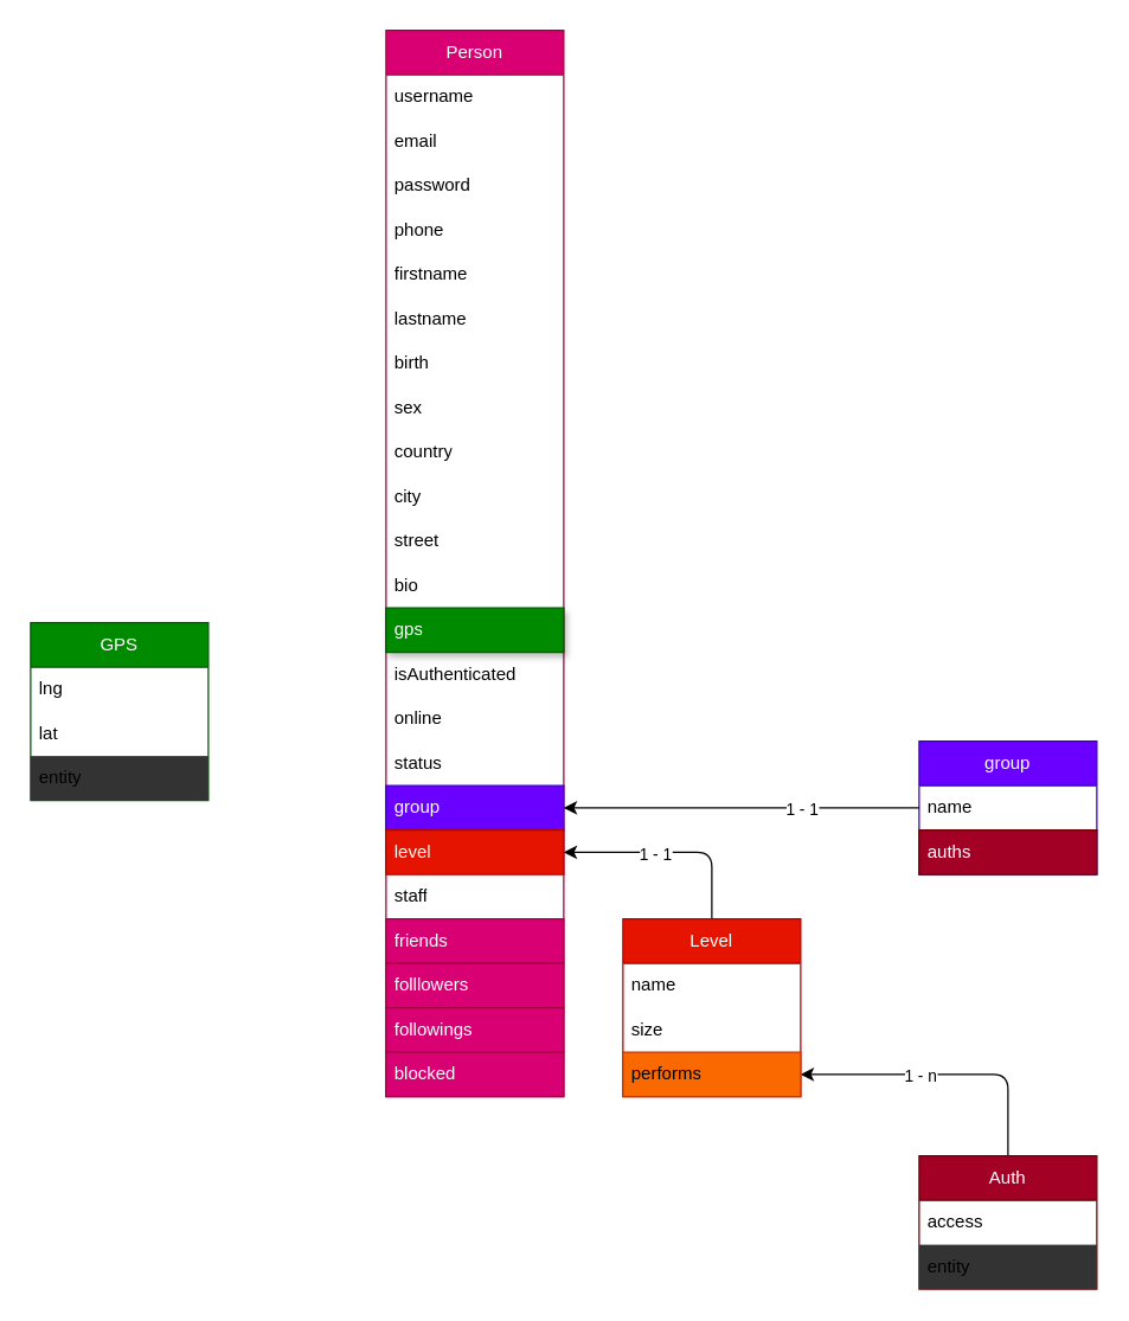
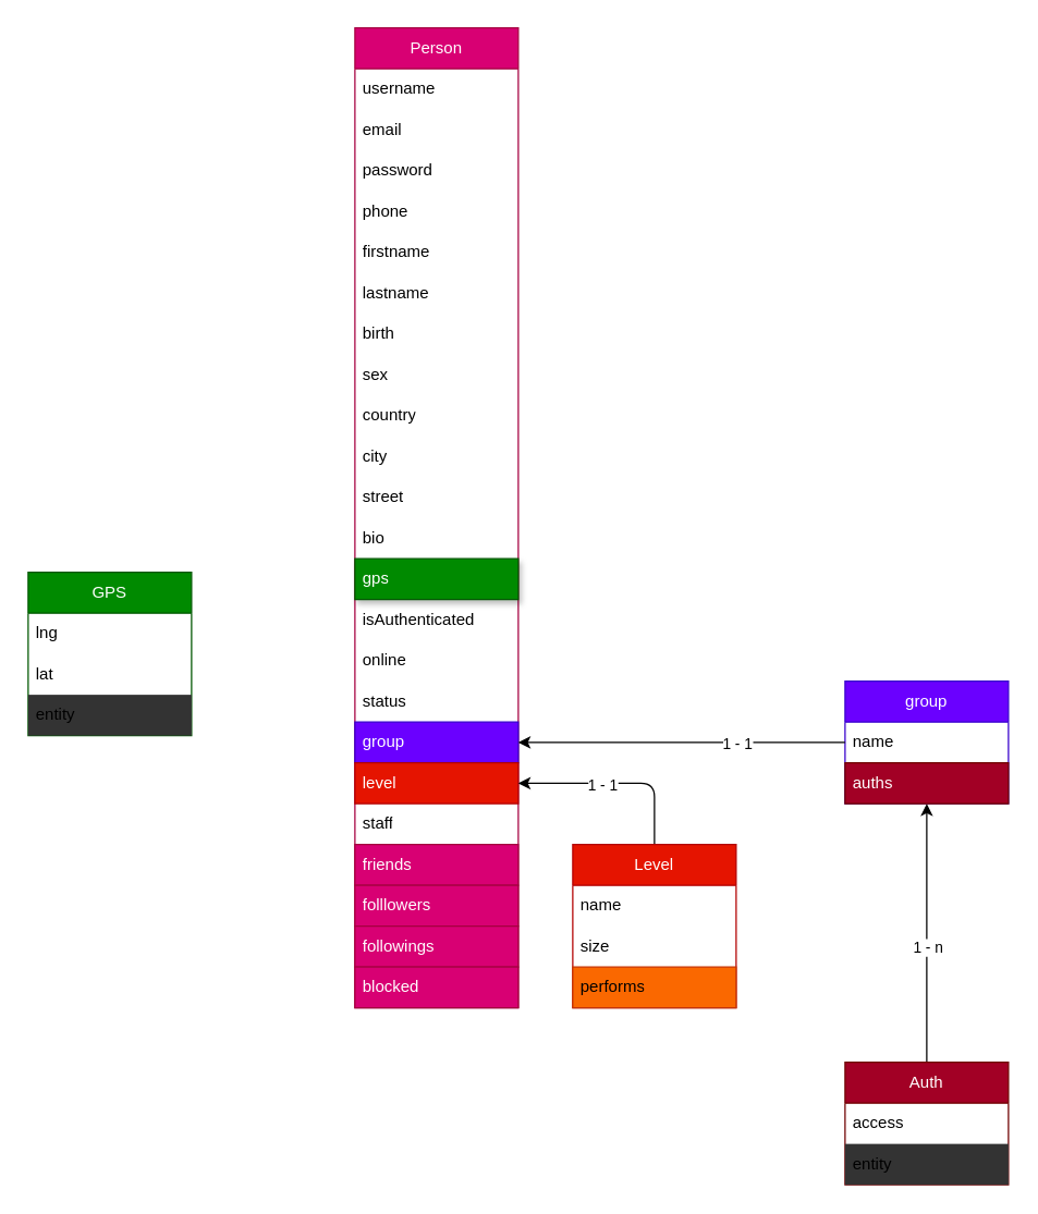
  <mxCell id="0" />
  <mxCell id="1" parent="0" />
  <mxCell id="2" value="Person" style="swimlane;fontStyle=0;childLayout=stackLayout;horizontal=1;startSize=30;horizontalStack=0;resizeParent=1;resizeParentMax=0;resizeLast=0;collapsible=1;marginBottom=0;whiteSpace=wrap;html=1;fillColor=#d80073;fontColor=#ffffff;strokeColor=#A50040;" parent="1" vertex="1"><mxGeometry x="260" y="20" width="120" height="720" as="geometry" /></mxCell>
  <mxCell id="3" value="username" style="text;strokeColor=none;fillColor=none;align=left;verticalAlign=middle;spacingLeft=4;spacingRight=4;overflow=hidden;points=[[0,0.5],[1,0.5]];portConstraint=eastwest;rotatable=0;whiteSpace=wrap;html=1;" parent="2" vertex="1"><mxGeometry y="30" width="120" height="30" as="geometry" /></mxCell>
  <mxCell id="4" value="email" style="text;strokeColor=none;fillColor=none;align=left;verticalAlign=middle;spacingLeft=4;spacingRight=4;overflow=hidden;points=[[0,0.5],[1,0.5]];portConstraint=eastwest;rotatable=0;whiteSpace=wrap;html=1;" parent="2" vertex="1"><mxGeometry y="60" width="120" height="30" as="geometry" /></mxCell>
  <mxCell id="5" value="password" style="text;strokeColor=none;fillColor=none;align=left;verticalAlign=middle;spacingLeft=4;spacingRight=4;overflow=hidden;points=[[0,0.5],[1,0.5]];portConstraint=eastwest;rotatable=0;whiteSpace=wrap;html=1;" parent="2" vertex="1"><mxGeometry y="90" width="120" height="30" as="geometry" /></mxCell>
  <mxCell id="6" value="phone" style="text;strokeColor=none;fillColor=none;align=left;verticalAlign=middle;spacingLeft=4;spacingRight=4;overflow=hidden;points=[[0,0.5],[1,0.5]];portConstraint=eastwest;rotatable=0;whiteSpace=wrap;html=1;" parent="2" vertex="1"><mxGeometry y="120" width="120" height="30" as="geometry" /></mxCell>
  <mxCell id="7" value="firstname" style="text;strokeColor=none;fillColor=none;align=left;verticalAlign=middle;spacingLeft=4;spacingRight=4;overflow=hidden;points=[[0,0.5],[1,0.5]];portConstraint=eastwest;rotatable=0;whiteSpace=wrap;html=1;" parent="2" vertex="1"><mxGeometry y="150" width="120" height="30" as="geometry" /></mxCell>
  <mxCell id="8" value="lastname" style="text;strokeColor=none;fillColor=none;align=left;verticalAlign=middle;spacingLeft=4;spacingRight=4;overflow=hidden;points=[[0,0.5],[1,0.5]];portConstraint=eastwest;rotatable=0;whiteSpace=wrap;html=1;" parent="2" vertex="1"><mxGeometry y="180" width="120" height="30" as="geometry" /></mxCell>
  <mxCell id="9" value="birth" style="text;strokeColor=none;fillColor=none;align=left;verticalAlign=middle;spacingLeft=4;spacingRight=4;overflow=hidden;points=[[0,0.5],[1,0.5]];portConstraint=eastwest;rotatable=0;whiteSpace=wrap;html=1;" parent="2" vertex="1"><mxGeometry y="210" width="120" height="30" as="geometry" /></mxCell>
  <mxCell id="10" value="sex" style="text;strokeColor=none;fillColor=none;align=left;verticalAlign=middle;spacingLeft=4;spacingRight=4;overflow=hidden;points=[[0,0.5],[1,0.5]];portConstraint=eastwest;rotatable=0;whiteSpace=wrap;html=1;" parent="2" vertex="1"><mxGeometry y="240" width="120" height="30" as="geometry" /></mxCell>
  <mxCell id="11" value="country" style="text;strokeColor=none;fillColor=none;align=left;verticalAlign=middle;spacingLeft=4;spacingRight=4;overflow=hidden;points=[[0,0.5],[1,0.5]];portConstraint=eastwest;rotatable=0;whiteSpace=wrap;html=1;" parent="2" vertex="1"><mxGeometry y="270" width="120" height="30" as="geometry" /></mxCell>
  <mxCell id="12" value="city" style="text;strokeColor=none;fillColor=none;align=left;verticalAlign=middle;spacingLeft=4;spacingRight=4;overflow=hidden;points=[[0,0.5],[1,0.5]];portConstraint=eastwest;rotatable=0;whiteSpace=wrap;html=1;" parent="2" vertex="1"><mxGeometry y="300" width="120" height="30" as="geometry" /></mxCell>
  <mxCell id="13" value="street" style="text;strokeColor=none;fillColor=none;align=left;verticalAlign=middle;spacingLeft=4;spacingRight=4;overflow=hidden;points=[[0,0.5],[1,0.5]];portConstraint=eastwest;rotatable=0;whiteSpace=wrap;html=1;" parent="2" vertex="1"><mxGeometry y="330" width="120" height="30" as="geometry" /></mxCell>
  <mxCell id="14" value="bio" style="text;strokeColor=none;fillColor=none;align=left;verticalAlign=middle;spacingLeft=4;spacingRight=4;overflow=hidden;points=[[0,0.5],[1,0.5]];portConstraint=eastwest;rotatable=0;whiteSpace=wrap;html=1;" parent="2" vertex="1"><mxGeometry y="360" width="120" height="30" as="geometry" /></mxCell>
  <mxCell id="15" value="gps" style="text;strokeColor=#005700;fillColor=#008a00;align=left;verticalAlign=middle;spacingLeft=4;spacingRight=4;overflow=hidden;points=[[0,0.5],[1,0.5]];portConstraint=eastwest;rotatable=0;whiteSpace=wrap;html=1;shadow=1;fontColor=#ffffff;" parent="2" vertex="1"><mxGeometry y="390" width="120" height="30" as="geometry" /></mxCell>
  <mxCell id="16" value="isAuthenticated" style="text;strokeColor=none;fillColor=none;align=left;verticalAlign=middle;spacingLeft=4;spacingRight=4;overflow=hidden;points=[[0,0.5],[1,0.5]];portConstraint=eastwest;rotatable=0;whiteSpace=wrap;html=1;" parent="2" vertex="1"><mxGeometry y="420" width="120" height="30" as="geometry" /></mxCell>
  <mxCell id="17" value="online" style="text;strokeColor=none;fillColor=none;align=left;verticalAlign=middle;spacingLeft=4;spacingRight=4;overflow=hidden;points=[[0,0.5],[1,0.5]];portConstraint=eastwest;rotatable=0;whiteSpace=wrap;html=1;" parent="2" vertex="1"><mxGeometry y="450" width="120" height="30" as="geometry" /></mxCell>
  <mxCell id="18" value="status" style="text;strokeColor=none;fillColor=none;align=left;verticalAlign=middle;spacingLeft=4;spacingRight=4;overflow=hidden;points=[[0,0.5],[1,0.5]];portConstraint=eastwest;rotatable=0;whiteSpace=wrap;html=1;" parent="2" vertex="1"><mxGeometry y="480" width="120" height="30" as="geometry" /></mxCell>
  <mxCell id="19" value="group" style="text;strokeColor=#3700CC;fillColor=#6a00ff;align=left;verticalAlign=middle;spacingLeft=4;spacingRight=4;overflow=hidden;points=[[0,0.5],[1,0.5]];portConstraint=eastwest;rotatable=0;whiteSpace=wrap;html=1;fontColor=#ffffff;" parent="2" vertex="1"><mxGeometry y="510" width="120" height="30" as="geometry" /></mxCell>
  <mxCell id="20" value="level" style="text;strokeColor=#B20000;fillColor=#e51400;align=left;verticalAlign=middle;spacingLeft=4;spacingRight=4;overflow=hidden;points=[[0,0.5],[1,0.5]];portConstraint=eastwest;rotatable=0;whiteSpace=wrap;html=1;fontColor=#ffffff;" parent="2" vertex="1"><mxGeometry y="540" width="120" height="30" as="geometry" /></mxCell>
  <mxCell id="21" value="staff" style="text;strokeColor=none;fillColor=none;align=left;verticalAlign=middle;spacingLeft=4;spacingRight=4;overflow=hidden;points=[[0,0.5],[1,0.5]];portConstraint=eastwest;rotatable=0;whiteSpace=wrap;html=1;" parent="2" vertex="1"><mxGeometry y="570" width="120" height="30" as="geometry" /></mxCell>
  <mxCell id="22" value="friends" style="text;strokeColor=#A50040;fillColor=#d80073;align=left;verticalAlign=middle;spacingLeft=4;spacingRight=4;overflow=hidden;points=[[0,0.5],[1,0.5]];portConstraint=eastwest;rotatable=0;whiteSpace=wrap;html=1;fontColor=#ffffff;" parent="2" vertex="1"><mxGeometry y="600" width="120" height="30" as="geometry" /></mxCell>
  <mxCell id="23" value="folllowers" style="text;align=left;verticalAlign=middle;spacingLeft=4;spacingRight=4;overflow=hidden;points=[[0,0.5],[1,0.5]];portConstraint=eastwest;rotatable=0;whiteSpace=wrap;html=1;fillColor=#d80073;fontColor=#ffffff;strokeColor=#A50040;" parent="2" vertex="1"><mxGeometry y="630" width="120" height="30" as="geometry" /></mxCell>
  <mxCell id="24" value="followings" style="text;align=left;verticalAlign=middle;spacingLeft=4;spacingRight=4;overflow=hidden;points=[[0,0.5],[1,0.5]];portConstraint=eastwest;rotatable=0;whiteSpace=wrap;html=1;fillColor=#d80073;fontColor=#ffffff;strokeColor=#A50040;" parent="2" vertex="1"><mxGeometry y="660" width="120" height="30" as="geometry" /></mxCell>
  <mxCell id="25" value="blocked" style="text;align=left;verticalAlign=middle;spacingLeft=4;spacingRight=4;overflow=hidden;points=[[0,0.5],[1,0.5]];portConstraint=eastwest;rotatable=0;whiteSpace=wrap;html=1;fillColor=#d80073;fontColor=#ffffff;strokeColor=#A50040;" parent="2" vertex="1"><mxGeometry y="690" width="120" height="30" as="geometry" /></mxCell>
- <mxCell id="28" style="edgeStyle=none;html=1;entryX=1;entryY=0.5;entryDx=0;entryDy=0;" parent="1" source="30" target="41" edge="1"><mxGeometry relative="1" as="geometry"><Array as="points"><mxPoint x="680" y="725" /></Array></mxGeometry></mxCell>
- <mxCell id="29" value="1 - n" style="edgeLabel;html=1;align=center;verticalAlign=middle;resizable=0;points=[];" parent="28" vertex="1" connectable="0"><mxGeometry x="0.159" y="1" relative="1" as="geometry"><mxPoint x="-2" y="-1" as="offset" /></mxGeometry></mxCell>
+ <mxCell id="26" style="edgeStyle=none;html=1;" parent="1" source="30" target="35" edge="1"><mxGeometry relative="1" as="geometry" /></mxCell>
+ <mxCell id="27" value="1 - n" style="edgeLabel;html=1;align=center;verticalAlign=middle;resizable=0;points=[];" parent="26" vertex="1" connectable="0"><mxGeometry x="-0.4" relative="1" as="geometry"><mxPoint y="-28" as="offset" /></mxGeometry></mxCell>
  <mxCell id="30" value="Auth" style="swimlane;fontStyle=0;childLayout=stackLayout;horizontal=1;startSize=30;horizontalStack=0;resizeParent=1;resizeParentMax=0;resizeLast=0;collapsible=1;marginBottom=0;whiteSpace=wrap;html=1;fillColor=#a20025;fontColor=#ffffff;strokeColor=#6F0000;" parent="1" vertex="1"><mxGeometry x="620" y="780" width="120" height="90" as="geometry" /></mxCell>
  <mxCell id="31" value="access" style="text;strokeColor=none;fillColor=none;align=left;verticalAlign=middle;spacingLeft=4;spacingRight=4;overflow=hidden;points=[[0,0.5],[1,0.5]];portConstraint=eastwest;rotatable=0;whiteSpace=wrap;html=1;" parent="30" vertex="1"><mxGeometry y="30" width="120" height="30" as="geometry" /></mxCell>
  <mxCell id="32" value="entity" style="text;strokeColor=none;fillColor=#333333;align=left;verticalAlign=middle;spacingLeft=4;spacingRight=4;overflow=hidden;points=[[0,0.5],[1,0.5]];portConstraint=eastwest;rotatable=0;whiteSpace=wrap;html=1;" parent="30" vertex="1"><mxGeometry y="60" width="120" height="30" as="geometry" /></mxCell>
  <mxCell id="33" value="group" style="swimlane;fontStyle=0;childLayout=stackLayout;horizontal=1;startSize=30;horizontalStack=0;resizeParent=1;resizeParentMax=0;resizeLast=0;collapsible=1;marginBottom=0;whiteSpace=wrap;html=1;fillColor=#6a00ff;fontColor=#ffffff;strokeColor=#3700CC;" parent="1" vertex="1"><mxGeometry x="620" y="500" width="120" height="90" as="geometry"><mxRectangle x="520" y="790" width="70" height="30" as="alternateBounds" /></mxGeometry></mxCell>
  <mxCell id="34" value="name" style="text;strokeColor=none;fillColor=none;align=left;verticalAlign=middle;spacingLeft=4;spacingRight=4;overflow=hidden;points=[[0,0.5],[1,0.5]];portConstraint=eastwest;rotatable=0;whiteSpace=wrap;html=1;" parent="33" vertex="1"><mxGeometry y="30" width="120" height="30" as="geometry" /></mxCell>
  <mxCell id="35" value="auths" style="text;strokeColor=#6F0000;fillColor=#a20025;align=left;verticalAlign=middle;spacingLeft=4;spacingRight=4;overflow=hidden;points=[[0,0.5],[1,0.5]];portConstraint=eastwest;rotatable=0;whiteSpace=wrap;html=1;fontColor=#ffffff;" parent="33" vertex="1"><mxGeometry y="60" width="120" height="30" as="geometry" /></mxCell>
  <mxCell id="36" style="edgeStyle=none;html=1;entryX=1;entryY=0.5;entryDx=0;entryDy=0;" parent="1" source="38" target="20" edge="1"><mxGeometry relative="1" as="geometry"><Array as="points"><mxPoint x="480" y="575" /></Array></mxGeometry></mxCell>
  <mxCell id="37" value="1 - 1" style="edgeLabel;html=1;align=center;verticalAlign=middle;resizable=0;points=[];" parent="36" vertex="1" connectable="0"><mxGeometry x="0.159" y="1" relative="1" as="geometry"><mxPoint as="offset" /></mxGeometry></mxCell>
  <mxCell id="38" value="Level" style="swimlane;fontStyle=0;childLayout=stackLayout;horizontal=1;startSize=30;horizontalStack=0;resizeParent=1;resizeParentMax=0;resizeLast=0;collapsible=1;marginBottom=0;whiteSpace=wrap;html=1;fillColor=#e51400;fontColor=#ffffff;strokeColor=#B20000;" parent="1" vertex="1"><mxGeometry x="420" y="620" width="120" height="120" as="geometry" /></mxCell>
  <mxCell id="39" value="name" style="text;align=left;verticalAlign=middle;spacingLeft=4;spacingRight=4;overflow=hidden;points=[[0,0.5],[1,0.5]];portConstraint=eastwest;rotatable=0;whiteSpace=wrap;html=1;" parent="38" vertex="1"><mxGeometry y="30" width="120" height="30" as="geometry" /></mxCell>
  <mxCell id="40" value="size" style="text;align=left;verticalAlign=middle;spacingLeft=4;spacingRight=4;overflow=hidden;points=[[0,0.5],[1,0.5]];portConstraint=eastwest;rotatable=0;whiteSpace=wrap;html=1;" parent="38" vertex="1"><mxGeometry y="60" width="120" height="30" as="geometry" /></mxCell>
  <mxCell id="41" value="performs" style="text;strokeColor=#C73500;fillColor=#fa6800;align=left;verticalAlign=middle;spacingLeft=4;spacingRight=4;overflow=hidden;points=[[0,0.5],[1,0.5]];portConstraint=eastwest;rotatable=0;whiteSpace=wrap;html=1;fontColor=#000000;" parent="38" vertex="1"><mxGeometry y="90" width="120" height="30" as="geometry" /></mxCell>
  <mxCell id="42" style="edgeStyle=none;html=1;entryX=1;entryY=0.5;entryDx=0;entryDy=0;" parent="1" source="34" target="19" edge="1"><mxGeometry relative="1" as="geometry" /></mxCell>
  <mxCell id="43" value="1 - 1" style="edgeLabel;html=1;align=center;verticalAlign=middle;resizable=0;points=[];" parent="42" vertex="1" connectable="0"><mxGeometry x="-0.325" y="4" relative="1" as="geometry"><mxPoint x="1" y="-4" as="offset" /></mxGeometry></mxCell>
  <mxCell id="44" value="GPS" style="swimlane;fontStyle=0;childLayout=stackLayout;horizontal=1;startSize=30;horizontalStack=0;resizeParent=1;resizeParentMax=0;resizeLast=0;collapsible=1;marginBottom=0;whiteSpace=wrap;html=1;fillColor=#008a00;fontColor=#ffffff;strokeColor=#005700;" parent="1" vertex="1"><mxGeometry x="20" y="420" width="120" height="120" as="geometry" /></mxCell>
  <mxCell id="45" value="lng" style="text;strokeColor=none;fillColor=none;align=left;verticalAlign=middle;spacingLeft=4;spacingRight=4;overflow=hidden;points=[[0,0.5],[1,0.5]];portConstraint=eastwest;rotatable=0;whiteSpace=wrap;html=1;" parent="44" vertex="1"><mxGeometry y="30" width="120" height="30" as="geometry" /></mxCell>
  <mxCell id="46" value="lat" style="text;strokeColor=none;fillColor=none;align=left;verticalAlign=middle;spacingLeft=4;spacingRight=4;overflow=hidden;points=[[0,0.5],[1,0.5]];portConstraint=eastwest;rotatable=0;whiteSpace=wrap;html=1;" parent="44" vertex="1"><mxGeometry y="60" width="120" height="30" as="geometry" /></mxCell>
  <mxCell id="47" value="entity" style="text;strokeColor=none;fillColor=#333333;align=left;verticalAlign=middle;spacingLeft=4;spacingRight=4;overflow=hidden;points=[[0,0.5],[1,0.5]];portConstraint=eastwest;rotatable=0;whiteSpace=wrap;html=1;" parent="44" vertex="1"><mxGeometry y="90" width="120" height="30" as="geometry" /></mxCell>
